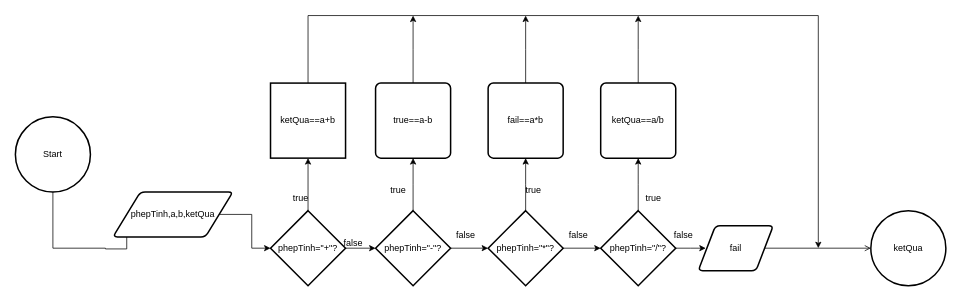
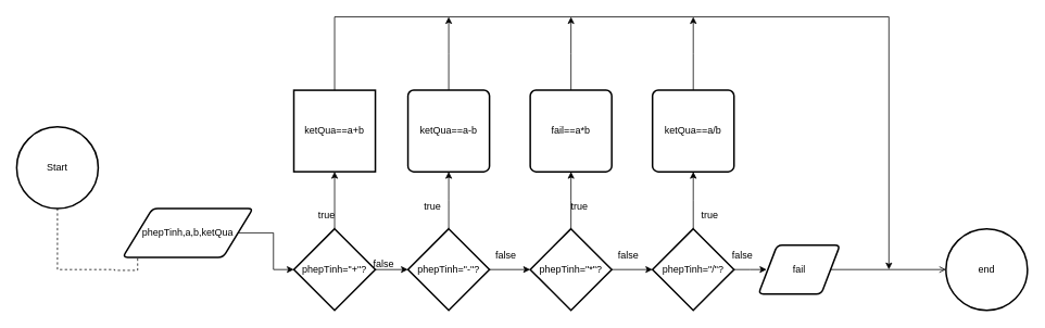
  <mxCell id="0" />
  <mxCell id="1" parent="0" />
- <mxCell id="2" style="edgeStyle=orthogonalEdgeStyle;rounded=0;orthogonalLoop=1;jettySize=auto;html=1;entryX=0;entryY=0.5;entryDx=0;entryDy=0;" edge="1" parent="1" source="3" target="5"><mxGeometry relative="1" as="geometry"><mxPoint x="160" y="330" as="targetPoint" /><Array as="points"><mxPoint x="140" y="330" /><mxPoint x="140" y="331" /></Array></mxGeometry></mxCell>
+ <mxCell id="2" style="edgeStyle=orthogonalEdgeStyle;rounded=0;orthogonalLoop=1;jettySize=auto;html=1;entryX=0;entryY=0.5;entryDx=0;entryDy=0;dashed=1;" edge="1" parent="1" source="3" target="5"><mxGeometry relative="1" as="geometry"><mxPoint x="160" y="330" as="targetPoint" /><Array as="points"><mxPoint x="140" y="330" /><mxPoint x="140" y="331" /></Array></mxGeometry></mxCell>
  <mxCell id="3" value="Start" style="strokeWidth=2;html=1;shape=mxgraph.flowchart.start_2;whiteSpace=wrap;" vertex="1" parent="1"><mxGeometry x="20" y="155" width="100" height="100" as="geometry" /></mxCell>
  <mxCell id="4" style="edgeStyle=orthogonalEdgeStyle;rounded=0;orthogonalLoop=1;jettySize=auto;html=1;" edge="1" parent="1" source="5" target="8"><mxGeometry relative="1" as="geometry"><mxPoint x="350" y="330" as="targetPoint" /></mxGeometry></mxCell>
  <mxCell id="5" value="phepTinh,a,b,ketQua" style="shape=parallelogram;html=1;strokeWidth=2;perimeter=parallelogramPerimeter;whiteSpace=wrap;rounded=1;arcSize=12;size=0.23;" vertex="1" parent="1"><mxGeometry x="150" y="255" width="160" height="60" as="geometry" /></mxCell>
  <mxCell id="6" style="edgeStyle=orthogonalEdgeStyle;rounded=0;orthogonalLoop=1;jettySize=auto;html=1;" edge="1" parent="1" source="8" target="11"><mxGeometry relative="1" as="geometry"><mxPoint x="530" y="330" as="targetPoint" /></mxGeometry></mxCell>
  <mxCell id="7" style="edgeStyle=orthogonalEdgeStyle;rounded=0;orthogonalLoop=1;jettySize=auto;html=1;" edge="1" parent="1" source="8" target="25"><mxGeometry relative="1" as="geometry"><mxPoint x="410" y="220" as="targetPoint" /></mxGeometry></mxCell>
  <mxCell id="8" value="phepTinh=&quot;+&quot;?" style="strokeWidth=2;html=1;shape=mxgraph.flowchart.decision;whiteSpace=wrap;" vertex="1" parent="1"><mxGeometry x="360" y="280" width="100" height="100" as="geometry" /></mxCell>
  <mxCell id="9" style="edgeStyle=orthogonalEdgeStyle;rounded=0;orthogonalLoop=1;jettySize=auto;html=1;" edge="1" parent="1" source="11" target="14"><mxGeometry relative="1" as="geometry"><mxPoint x="650" y="330" as="targetPoint" /></mxGeometry></mxCell>
  <mxCell id="10" style="edgeStyle=orthogonalEdgeStyle;rounded=0;orthogonalLoop=1;jettySize=auto;html=1;" edge="1" parent="1" source="11"><mxGeometry relative="1" as="geometry"><mxPoint x="550" y="210" as="targetPoint" /></mxGeometry></mxCell>
  <mxCell id="11" value="phepTinh=&quot;-&quot;?" style="strokeWidth=2;html=1;shape=mxgraph.flowchart.decision;whiteSpace=wrap;" vertex="1" parent="1"><mxGeometry x="500" y="280" width="100" height="100" as="geometry" /></mxCell>
  <mxCell id="12" style="edgeStyle=orthogonalEdgeStyle;rounded=0;orthogonalLoop=1;jettySize=auto;html=1;" edge="1" parent="1" source="14" target="17"><mxGeometry relative="1" as="geometry"><mxPoint x="810" y="330" as="targetPoint" /></mxGeometry></mxCell>
  <mxCell id="13" style="edgeStyle=orthogonalEdgeStyle;rounded=0;orthogonalLoop=1;jettySize=auto;html=1;" edge="1" parent="1" source="14"><mxGeometry relative="1" as="geometry"><mxPoint x="700" y="210" as="targetPoint" /></mxGeometry></mxCell>
  <mxCell id="14" value="phepTinh=&quot;*&quot;?" style="strokeWidth=2;html=1;shape=mxgraph.flowchart.decision;whiteSpace=wrap;" vertex="1" parent="1"><mxGeometry x="650" y="280" width="100" height="100" as="geometry" /></mxCell>
  <mxCell id="15" style="edgeStyle=orthogonalEdgeStyle;rounded=0;orthogonalLoop=1;jettySize=auto;html=1;" edge="1" parent="1" source="17"><mxGeometry relative="1" as="geometry"><mxPoint x="940" y="330" as="targetPoint" /></mxGeometry></mxCell>
  <mxCell id="16" style="edgeStyle=orthogonalEdgeStyle;rounded=0;orthogonalLoop=1;jettySize=auto;html=1;" edge="1" parent="1" source="17"><mxGeometry relative="1" as="geometry"><mxPoint x="850" y="210" as="targetPoint" /></mxGeometry></mxCell>
  <mxCell id="17" value="phepTinh=&quot;/&quot;?" style="strokeWidth=2;html=1;shape=mxgraph.flowchart.decision;whiteSpace=wrap;" vertex="1" parent="1"><mxGeometry x="800" y="280" width="100" height="100" as="geometry" /></mxCell>
  <mxCell id="18" value="false" style="text;html=1;align=center;verticalAlign=middle;resizable=0;points=[];autosize=1;strokeColor=none;fillColor=none;" vertex="1" parent="1"><mxGeometry x="445" y="308" width="50" height="30" as="geometry" /></mxCell>
  <mxCell id="19" value="false" style="text;html=1;align=center;verticalAlign=middle;resizable=0;points=[];autosize=1;strokeColor=none;fillColor=none;" vertex="1" parent="1"><mxGeometry x="595" y="298" width="50" height="30" as="geometry" /></mxCell>
  <mxCell id="20" value="false" style="text;html=1;align=center;verticalAlign=middle;resizable=0;points=[];autosize=1;strokeColor=none;fillColor=none;" vertex="1" parent="1"><mxGeometry x="745" y="298" width="50" height="30" as="geometry" /></mxCell>
  <mxCell id="21" style="edgeStyle=orthogonalEdgeStyle;rounded=0;orthogonalLoop=1;jettySize=auto;html=1;endArrow=open;" edge="1" parent="1" source="22" target="36"><mxGeometry relative="1" as="geometry"><mxPoint x="1120" y="330" as="targetPoint" /></mxGeometry></mxCell>
  <mxCell id="22" value="fail" style="shape=parallelogram;html=1;strokeWidth=2;perimeter=parallelogramPerimeter;whiteSpace=wrap;rounded=1;arcSize=12;size=0.23;" vertex="1" parent="1"><mxGeometry x="930" y="300" width="100" height="60" as="geometry" /></mxCell>
  <mxCell id="23" value="false" style="text;html=1;align=center;verticalAlign=middle;resizable=0;points=[];autosize=1;strokeColor=none;fillColor=none;" vertex="1" parent="1"><mxGeometry x="885" y="298" width="50" height="30" as="geometry" /></mxCell>
  <mxCell id="24" style="edgeStyle=orthogonalEdgeStyle;rounded=0;orthogonalLoop=1;jettySize=auto;html=1;" edge="1" parent="1" source="25"><mxGeometry relative="1" as="geometry"><mxPoint x="1090" y="330" as="targetPoint" /><Array as="points"><mxPoint x="410" y="20" /></Array></mxGeometry></mxCell>
  <mxCell id="25" value="ketQua==a+b" style="whiteSpace=wrap;html=1;absoluteArcSize=1;arcSize=14;strokeWidth=2;rounded=0;" vertex="1" parent="1"><mxGeometry x="360" y="110" width="100" height="100" as="geometry" /></mxCell>
  <mxCell id="26" style="edgeStyle=orthogonalEdgeStyle;rounded=0;orthogonalLoop=1;jettySize=auto;html=1;" edge="1" parent="1" source="27"><mxGeometry relative="1" as="geometry"><mxPoint x="550" y="20" as="targetPoint" /></mxGeometry></mxCell>
- <mxCell id="27" value="true==a-b" style="rounded=1;whiteSpace=wrap;html=1;absoluteArcSize=1;arcSize=14;strokeWidth=2;" vertex="1" parent="1"><mxGeometry x="500" y="110" width="100" height="100" as="geometry" /></mxCell>
+ <mxCell id="27" value="ketQua==a-b" style="rounded=1;whiteSpace=wrap;html=1;absoluteArcSize=1;arcSize=14;strokeWidth=2;" vertex="1" parent="1"><mxGeometry x="500" y="110" width="100" height="100" as="geometry" /></mxCell>
  <mxCell id="28" style="edgeStyle=orthogonalEdgeStyle;rounded=0;orthogonalLoop=1;jettySize=auto;html=1;" edge="1" parent="1" source="29"><mxGeometry relative="1" as="geometry"><mxPoint x="700" y="20" as="targetPoint" /></mxGeometry></mxCell>
  <mxCell id="29" value="fail==a*b" style="rounded=1;whiteSpace=wrap;html=1;absoluteArcSize=1;arcSize=14;strokeWidth=2;" vertex="1" parent="1"><mxGeometry x="650" y="110" width="100" height="100" as="geometry" /></mxCell>
  <mxCell id="30" style="edgeStyle=orthogonalEdgeStyle;rounded=0;orthogonalLoop=1;jettySize=auto;html=1;" edge="1" parent="1" source="31"><mxGeometry relative="1" as="geometry"><mxPoint x="850" y="20" as="targetPoint" /></mxGeometry></mxCell>
  <mxCell id="31" value="ketQua==a/b" style="rounded=1;whiteSpace=wrap;html=1;absoluteArcSize=1;arcSize=14;strokeWidth=2;" vertex="1" parent="1"><mxGeometry x="800" y="110" width="100" height="100" as="geometry" /></mxCell>
  <mxCell id="32" value="true" style="text;html=1;align=center;verticalAlign=middle;resizable=0;points=[];autosize=1;strokeColor=none;fillColor=none;" vertex="1" parent="1"><mxGeometry x="380" y="248" width="40" height="30" as="geometry" /></mxCell>
  <mxCell id="33" value="true" style="text;html=1;align=center;verticalAlign=middle;resizable=0;points=[];autosize=1;strokeColor=none;fillColor=none;" vertex="1" parent="1"><mxGeometry x="510" y="238" width="40" height="30" as="geometry" /></mxCell>
  <mxCell id="34" value="true" style="text;html=1;align=center;verticalAlign=middle;resizable=0;points=[];autosize=1;strokeColor=none;fillColor=none;" vertex="1" parent="1"><mxGeometry x="690" y="238" width="40" height="30" as="geometry" /></mxCell>
  <mxCell id="35" value="true" style="text;html=1;align=center;verticalAlign=middle;resizable=0;points=[];autosize=1;strokeColor=none;fillColor=none;" vertex="1" parent="1"><mxGeometry x="850" y="248" width="40" height="30" as="geometry" /></mxCell>
- <mxCell id="36" value="ketQua" style="strokeWidth=2;html=1;shape=mxgraph.flowchart.start_2;whiteSpace=wrap;" vertex="1" parent="1"><mxGeometry x="1160" y="280" width="100" height="100" as="geometry" /></mxCell>
+ <mxCell id="36" value="end" style="strokeWidth=2;html=1;shape=mxgraph.flowchart.start_2;whiteSpace=wrap;" vertex="1" parent="1"><mxGeometry x="1160" y="280" width="100" height="100" as="geometry" /></mxCell>
